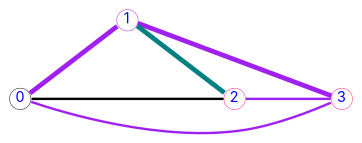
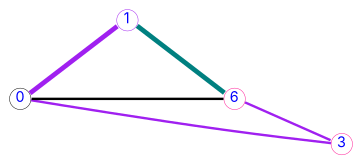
  graph {
    fontname=Inter
    rankdir=LR
    node [color=deeppink fixedsize=true font=Courier fontcolor=Blue fontname=Inter fontsize=6 penwidth=0.2 shape=circle]
    edge [color=purple fontname=Inter style=bold]
    0 [color=black height=0.125 width=0.125]
    1 [color=purple height=0.125 width=0.125]
    3 [height=0.125 width=0.125]
-   2 [height=0.125 width=0.125]
+   2 [height=0.125 width=0.125 label=6]
    0 -- 1
    0 -- 3 [style=solid]
-   1 -- 3
    1 -- 2 [color=teal]
    2 -- 0 [color=black style=solid]
    2 -- 3 [style=solid]
  }
